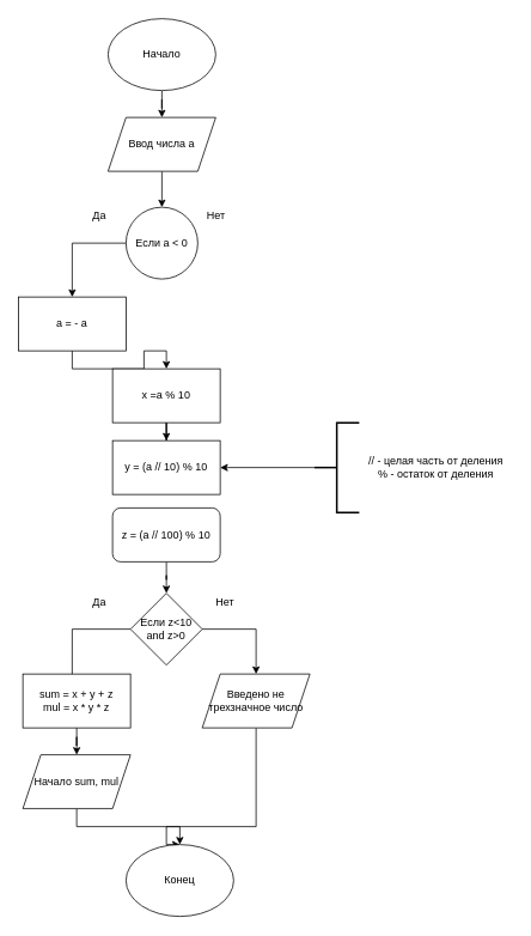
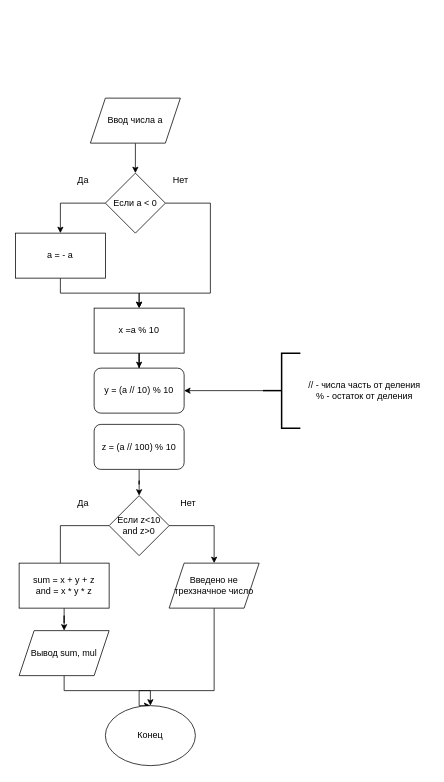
  <mxCell id="0" />
  <mxCell id="1" parent="0" />
- <mxCell id="2" style="edgeStyle=orthogonalEdgeStyle;rounded=0;orthogonalLoop=1;jettySize=auto;html=1;entryX=0.5;entryY=0;entryDx=0;entryDy=0;" edge="1" parent="1" source="3" target="5"><mxGeometry relative="1" as="geometry" /></mxCell>
- <mxCell id="3" value="Начало" style="ellipse;whiteSpace=wrap;html=1;" vertex="1" parent="1"><mxGeometry x="120" y="20" width="120" height="80" as="geometry" /></mxCell>
  <mxCell id="4" style="edgeStyle=orthogonalEdgeStyle;rounded=0;orthogonalLoop=1;jettySize=auto;html=1;entryX=0.5;entryY=0;entryDx=0;entryDy=0;" edge="1" parent="1" source="5" target="8"><mxGeometry relative="1" as="geometry" /></mxCell>
  <mxCell id="5" value="Ввод числа а" style="shape=parallelogram;perimeter=parallelogramPerimeter;whiteSpace=wrap;html=1;fixedSize=1;" vertex="1" parent="1"><mxGeometry x="120" y="130" width="120" height="60" as="geometry" /></mxCell>
  <mxCell id="6" style="edgeStyle=orthogonalEdgeStyle;rounded=0;orthogonalLoop=1;jettySize=auto;html=1;entryX=0.5;entryY=0;entryDx=0;entryDy=0;" edge="1" parent="1" source="8" target="10"><mxGeometry relative="1" as="geometry"><mxPoint x="80" y="270" as="targetPoint" /><Array as="points"><mxPoint x="80" y="270" /></Array></mxGeometry></mxCell>
- <mxCell id="8" value="Если а &amp;lt; 0" style="ellipse;whiteSpace=wrap;html=1;" vertex="1" parent="1"><mxGeometry x="140" y="230" width="80" height="80" as="geometry" /></mxCell>
+ <mxCell id="7" style="edgeStyle=orthogonalEdgeStyle;rounded=0;orthogonalLoop=1;jettySize=auto;html=1;entryX=0.5;entryY=0;entryDx=0;entryDy=0;" edge="1" parent="1" source="8" target="13"><mxGeometry relative="1" as="geometry"><mxPoint x="180" y="420" as="targetPoint" /><Array as="points"><mxPoint x="280" y="270" /><mxPoint x="280" y="390" /><mxPoint x="185" y="390" /></Array></mxGeometry></mxCell>
+ <mxCell id="8" value="Если а &amp;lt; 0" style="rhombus;whiteSpace=wrap;html=1;" vertex="1" parent="1"><mxGeometry x="140" y="230" width="80" height="80" as="geometry" /></mxCell>
  <mxCell id="9" style="edgeStyle=orthogonalEdgeStyle;rounded=0;orthogonalLoop=1;jettySize=auto;html=1;entryX=0.5;entryY=0;entryDx=0;entryDy=0;" edge="1" parent="1" source="10" target="13"><mxGeometry relative="1" as="geometry" /></mxCell>
- <mxCell id="10" value="а = - а" style="rounded=0;whiteSpace=wrap;html=1;" vertex="1" parent="1"><mxGeometry x="20" y="330" width="120" height="60" as="geometry" /></mxCell>
+ <mxCell id="10" value="а = - а" style="rounded=0;whiteSpace=wrap;html=1;" vertex="1" parent="1"><mxGeometry x="20" y="310" width="120" height="60" as="geometry" /></mxCell>
  <mxCell id="11" value="Да" style="text;html=1;align=center;verticalAlign=middle;resizable=0;points=[];autosize=1;strokeColor=none;fillColor=none;" vertex="1" parent="1"><mxGeometry x="95" y="230" width="30" height="20" as="geometry" /></mxCell>
  <mxCell id="12" style="edgeStyle=orthogonalEdgeStyle;rounded=0;orthogonalLoop=1;jettySize=auto;html=1;entryX=0.5;entryY=0;entryDx=0;entryDy=0;" edge="1" parent="1" source="13" target="15"><mxGeometry relative="1" as="geometry" /></mxCell>
  <mxCell id="13" value="x =a % 10" style="rounded=0;whiteSpace=wrap;html=1;" vertex="1" parent="1"><mxGeometry x="125" y="410" width="120" height="60" as="geometry" /></mxCell>
  <mxCell id="14" value="Нет" style="text;html=1;align=center;verticalAlign=middle;resizable=0;points=[];autosize=1;strokeColor=none;fillColor=none;" vertex="1" parent="1"><mxGeometry x="220" y="230" width="40" height="20" as="geometry" /></mxCell>
- <mxCell id="15" value="y = (a // 10) % 10" style="rounded=0;whiteSpace=wrap;html=1;" vertex="1" parent="1"><mxGeometry x="125" y="490" width="120" height="60" as="geometry" /></mxCell>
+ <mxCell id="15" value="y = (a // 10) % 10" style="whiteSpace=wrap;html=1;rounded=1;" vertex="1" parent="1"><mxGeometry x="125" y="490" width="120" height="60" as="geometry" /></mxCell>
  <mxCell id="16" style="edgeStyle=orthogonalEdgeStyle;rounded=0;orthogonalLoop=1;jettySize=auto;html=1;entryX=0.5;entryY=0;entryDx=0;entryDy=0;" edge="1" parent="1" source="17" target="23"><mxGeometry relative="1" as="geometry" /></mxCell>
  <mxCell id="17" value="z = (a // 100) % 10" style="whiteSpace=wrap;html=1;rounded=1;" vertex="1" parent="1"><mxGeometry x="125" y="565" width="120" height="60" as="geometry" /></mxCell>
  <mxCell id="18" style="edgeStyle=orthogonalEdgeStyle;rounded=0;orthogonalLoop=1;jettySize=auto;html=1;exitX=0;exitY=0.5;exitDx=0;exitDy=0;exitPerimeter=0;entryX=1;entryY=0.5;entryDx=0;entryDy=0;" edge="1" parent="1" source="19" target="15"><mxGeometry relative="1" as="geometry" /></mxCell>
  <mxCell id="19" value="" style="strokeWidth=2;html=1;shape=mxgraph.flowchart.annotation_2;align=left;labelPosition=right;pointerEvents=1;" vertex="1" parent="1"><mxGeometry x="350" y="470" width="50" height="100" as="geometry" /></mxCell>
- <mxCell id="20" value="// - целая часть от деления&lt;br&gt;% - остаток от деления" style="text;html=1;align=center;verticalAlign=middle;resizable=0;points=[];autosize=1;strokeColor=none;fillColor=none;" vertex="1" parent="1"><mxGeometry x="400" y="505" width="170" height="30" as="geometry" /></mxCell>
+ <mxCell id="20" value="// - числа часть от деления&lt;br&gt;% - остаток от деления" style="text;html=1;align=center;verticalAlign=middle;resizable=0;points=[];autosize=1;strokeColor=none;fillColor=none;" vertex="1" parent="1"><mxGeometry x="400" y="505" width="170" height="30" as="geometry" /></mxCell>
  <mxCell id="21" style="edgeStyle=orthogonalEdgeStyle;rounded=0;orthogonalLoop=1;jettySize=auto;html=1;entryX=0.458;entryY=0.167;entryDx=0;entryDy=0;entryPerimeter=0;" edge="1" parent="1" source="23" target="25"><mxGeometry relative="1" as="geometry"><Array as="points"><mxPoint x="80" y="700" /></Array></mxGeometry></mxCell>
  <mxCell id="22" style="edgeStyle=orthogonalEdgeStyle;rounded=0;orthogonalLoop=1;jettySize=auto;html=1;entryX=0.5;entryY=0;entryDx=0;entryDy=0;" edge="1" parent="1" source="23"><mxGeometry relative="1" as="geometry"><mxPoint x="285" y="750" as="targetPoint" /><Array as="points"><mxPoint x="285" y="700" /></Array></mxGeometry></mxCell>
  <mxCell id="23" value="Если z&amp;lt;10 and z&amp;gt;0" style="rhombus;whiteSpace=wrap;html=1;" vertex="1" parent="1"><mxGeometry x="145" y="660" width="80" height="80" as="geometry" /></mxCell>
  <mxCell id="24" style="edgeStyle=orthogonalEdgeStyle;rounded=0;orthogonalLoop=1;jettySize=auto;html=1;entryX=0.5;entryY=0;entryDx=0;entryDy=0;" edge="1" parent="1" source="25" target="31"><mxGeometry relative="1" as="geometry" /></mxCell>
- <mxCell id="25" value="sum = x + y + z&lt;br&gt;mul = x * y * z" style="rounded=0;whiteSpace=wrap;html=1;" vertex="1" parent="1"><mxGeometry x="25" y="750" width="120" height="60" as="geometry" /></mxCell>
+ <mxCell id="25" value="sum = x + y + z&lt;br&gt;and = x * y * z" style="rounded=0;whiteSpace=wrap;html=1;" vertex="1" parent="1"><mxGeometry x="25" y="750" width="120" height="60" as="geometry" /></mxCell>
  <mxCell id="26" value="Да" style="text;html=1;align=center;verticalAlign=middle;resizable=0;points=[];autosize=1;strokeColor=none;fillColor=none;" vertex="1" parent="1"><mxGeometry x="95" y="660" width="30" height="20" as="geometry" /></mxCell>
  <mxCell id="27" value="Нет" style="text;html=1;align=center;verticalAlign=middle;resizable=0;points=[];autosize=1;strokeColor=none;fillColor=none;" vertex="1" parent="1"><mxGeometry x="230" y="660" width="40" height="20" as="geometry" /></mxCell>
  <mxCell id="28" style="edgeStyle=orthogonalEdgeStyle;rounded=0;orthogonalLoop=1;jettySize=auto;html=1;entryX=0.5;entryY=0;entryDx=0;entryDy=0;" edge="1" parent="1" source="29" target="32"><mxGeometry relative="1" as="geometry"><Array as="points"><mxPoint x="285" y="920" /><mxPoint x="185" y="920" /></Array></mxGeometry></mxCell>
  <mxCell id="29" value="Введено не трехзначное число&lt;br&gt;" style="shape=parallelogram;perimeter=parallelogramPerimeter;whiteSpace=wrap;html=1;fixedSize=1;" vertex="1" parent="1"><mxGeometry x="225" y="750" width="120" height="60" as="geometry" /></mxCell>
  <mxCell id="30" style="edgeStyle=orthogonalEdgeStyle;rounded=0;orthogonalLoop=1;jettySize=auto;html=1;entryX=0.5;entryY=0;entryDx=0;entryDy=0;" edge="1" parent="1" source="31" target="32"><mxGeometry relative="1" as="geometry" /></mxCell>
- <mxCell id="31" value="Начало sum, mul" style="shape=parallelogram;perimeter=parallelogramPerimeter;whiteSpace=wrap;html=1;fixedSize=1;" vertex="1" parent="1"><mxGeometry x="25" y="840" width="120" height="60" as="geometry" /></mxCell>
+ <mxCell id="31" value="Вывод sum, mul" style="shape=parallelogram;perimeter=parallelogramPerimeter;whiteSpace=wrap;html=1;fixedSize=1;" vertex="1" parent="1"><mxGeometry x="25" y="840" width="120" height="60" as="geometry" /></mxCell>
  <mxCell id="32" value="Конец" style="ellipse;whiteSpace=wrap;html=1;" vertex="1" parent="1"><mxGeometry x="140" y="940" width="120" height="80" as="geometry" /></mxCell>
